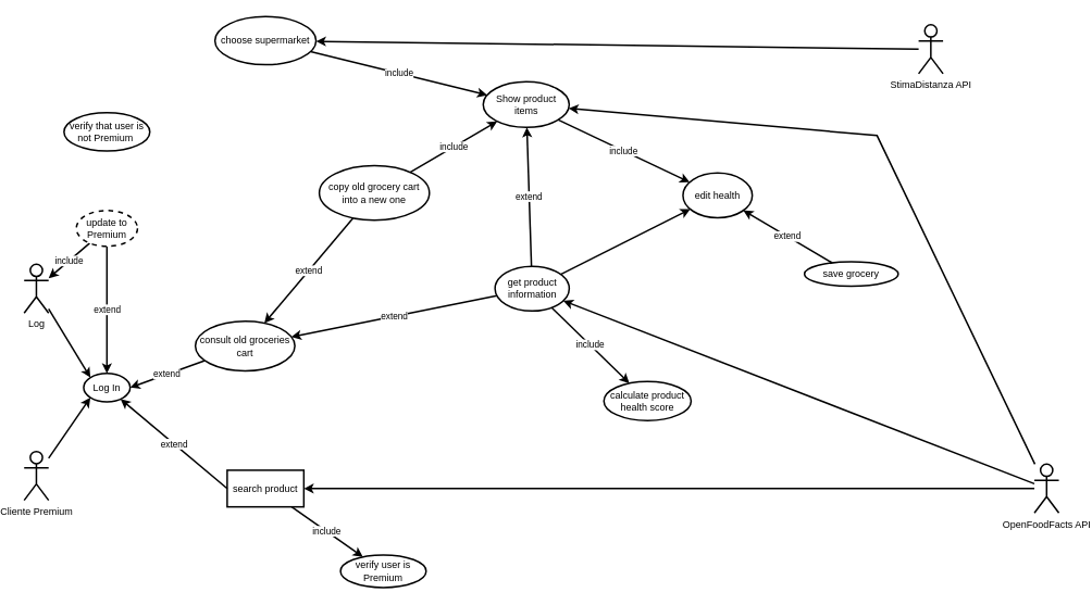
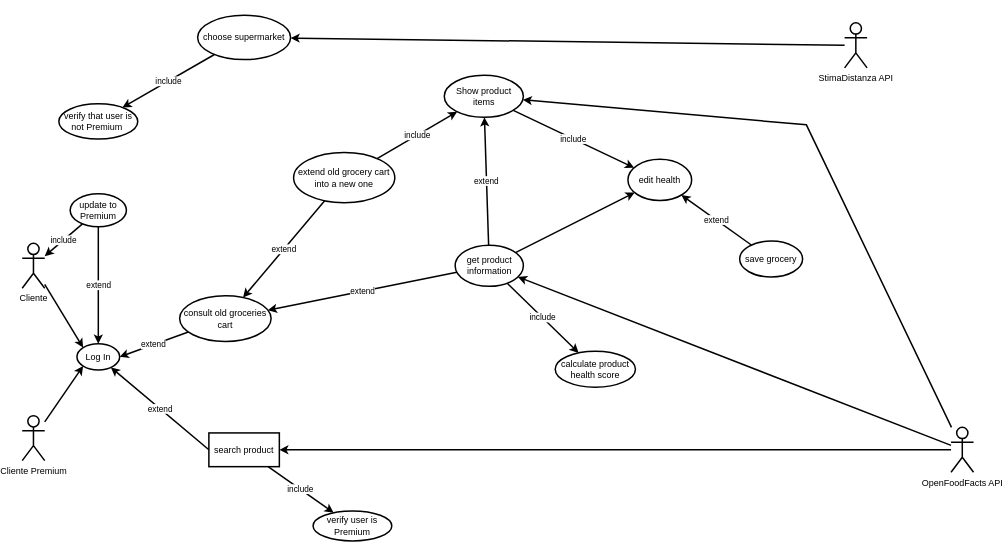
  <mxCell id="0" />
  <mxCell id="1" parent="0" />
- <mxCell id="2" value="Log&lt;br&gt;" style="shape=umlActor;verticalLabelPosition=bottom;verticalAlign=top;html=1;outlineConnect=0;shadow=0;strokeWidth=2;" parent="1" vertex="1"><mxGeometry x="20" y="324" width="30" height="60" as="geometry" /></mxCell>
+ <mxCell id="2" value="Cliente&lt;br&gt;" style="shape=umlActor;verticalLabelPosition=bottom;verticalAlign=top;html=1;outlineConnect=0;shadow=0;strokeWidth=2;" parent="1" vertex="1"><mxGeometry x="20" y="324" width="30" height="60" as="geometry" /></mxCell>
  <mxCell id="3" value="Show product items" style="ellipse;whiteSpace=wrap;html=1;shadow=0;strokeWidth=2;" parent="1" vertex="1"><mxGeometry x="583" y="100" width="105.5" height="56" as="geometry" /></mxCell>
  <mxCell id="4" value="edit health" style="ellipse;whiteSpace=wrap;html=1;shadow=0;strokeWidth=2;" parent="1" vertex="1"><mxGeometry x="828" y="212" width="85" height="55" as="geometry" /></mxCell>
- <mxCell id="5" value="save grocery" style="ellipse;whiteSpace=wrap;html=1;shadow=0;strokeWidth=2;" parent="1" vertex="1"><mxGeometry x="977" y="321" width="115" height="30" as="geometry" /></mxCell>
+ <mxCell id="5" value="save grocery" style="ellipse;whiteSpace=wrap;html=1;shadow=0;strokeWidth=2;" parent="1" vertex="1"><mxGeometry x="977" y="321" width="84" height="48" as="geometry" /></mxCell>
  <mxCell id="6" value="choose supermarket" style="ellipse;whiteSpace=wrap;html=1;shadow=0;strokeWidth=2;" parent="1" vertex="1"><mxGeometry x="254" y="20" width="124" height="59" as="geometry" /></mxCell>
  <mxCell id="7" style="edgeStyle=none;rounded=0;sketch=0;orthogonalLoop=1;jettySize=auto;html=1;shadow=0;strokeColor=default;strokeWidth=2;startArrow=none;startFill=0;endArrow=classic;endFill=1;" edge="1" parent="1" source="8" target="3"><mxGeometry relative="1" as="geometry"><Array as="points"><mxPoint x="1066" y="166" /></Array></mxGeometry></mxCell>
  <mxCell id="8" value="OpenFoodFacts API&lt;br&gt;" style="shape=umlActor;verticalLabelPosition=bottom;verticalAlign=top;html=1;outlineConnect=0;shadow=0;strokeWidth=2;" parent="1" vertex="1"><mxGeometry x="1259" y="569.5" width="30" height="60" as="geometry" /></mxCell>
  <mxCell id="9" value="StimaDistanza API" style="shape=umlActor;verticalLabelPosition=bottom;verticalAlign=top;html=1;outlineConnect=0;shadow=0;strokeWidth=2;" parent="1" vertex="1"><mxGeometry x="1117" y="30" width="30" height="60" as="geometry" /></mxCell>
  <mxCell id="10" value="include" style="edgeStyle=none;rounded=0;orthogonalLoop=1;jettySize=auto;html=1;shadow=0;strokeWidth=2;" parent="1" source="11" target="37" edge="1"><mxGeometry relative="1" as="geometry" /></mxCell>
  <mxCell id="11" value="search product" style="whiteSpace=wrap;html=1;shadow=0;strokeWidth=2;rounded=0;" parent="1" vertex="1"><mxGeometry x="269" y="577" width="94" height="45" as="geometry" /></mxCell>
  <mxCell id="12" value="" style="endArrow=classic;html=1;rounded=0;shadow=0;strokeWidth=2;" parent="1" source="8" target="11" edge="1"><mxGeometry width="50" height="50" relative="1" as="geometry"><mxPoint x="494" y="34" as="sourcePoint" /><mxPoint x="620" y="97" as="targetPoint" /></mxGeometry></mxCell>
  <mxCell id="13" value="include" style="endArrow=classic;html=1;rounded=0;shadow=0;strokeWidth=2;" parent="1" source="17" target="14" edge="1"><mxGeometry width="50" height="50" relative="1" as="geometry"><mxPoint x="782.5" y="-60" as="sourcePoint" /><mxPoint x="732.5" y="17" as="targetPoint" /></mxGeometry></mxCell>
  <mxCell id="14" value="calculate product health score" style="ellipse;whiteSpace=wrap;html=1;shadow=0;strokeWidth=2;" parent="1" vertex="1"><mxGeometry x="731" y="468" width="107" height="48" as="geometry" /></mxCell>
  <mxCell id="15" value="" style="endArrow=classic;html=1;rounded=0;shadow=0;strokeWidth=2;" parent="1" source="9" target="6" edge="1"><mxGeometry width="50" height="50" relative="1" as="geometry"><mxPoint x="439" y="533" as="sourcePoint" /><mxPoint x="489" y="483" as="targetPoint" /></mxGeometry></mxCell>
  <mxCell id="16" style="edgeStyle=none;rounded=0;sketch=0;orthogonalLoop=1;jettySize=auto;html=1;shadow=0;strokeColor=default;strokeWidth=2;startArrow=none;startFill=0;endArrow=classic;endFill=1;" edge="1" parent="1" source="17" target="4"><mxGeometry relative="1" as="geometry" /></mxCell>
  <mxCell id="17" value="get product information" style="ellipse;whiteSpace=wrap;html=1;shadow=0;strokeWidth=2;" parent="1" vertex="1"><mxGeometry x="597.5" y="326.5" width="91" height="55" as="geometry" /></mxCell>
  <mxCell id="18" value="" style="endArrow=classic;html=1;rounded=0;shadow=0;strokeWidth=2;" parent="1" source="8" target="17" edge="1"><mxGeometry width="50" height="50" relative="1" as="geometry"><mxPoint x="460" y="46" as="sourcePoint" /><mxPoint x="510" y="-4" as="targetPoint" /></mxGeometry></mxCell>
  <mxCell id="19" value="include" style="edgeStyle=none;rounded=0;orthogonalLoop=1;jettySize=auto;html=1;startArrow=none;startFill=0;endArrow=classic;endFill=1;shadow=0;strokeWidth=2;" edge="1" parent="1" source="20" target="3"><mxGeometry x="0.002" relative="1" as="geometry"><mxPoint x="581.5" y="150.5" as="targetPoint" /><mxPoint as="offset" /></mxGeometry></mxCell>
- <mxCell id="20" value="copy old grocery cart into a new one" style="ellipse;whiteSpace=wrap;html=1;shadow=0;strokeWidth=2;" parent="1" vertex="1"><mxGeometry x="382" y="203" width="135" height="67" as="geometry" /></mxCell>
- <mxCell id="21" value="include" style="endArrow=classic;html=1;rounded=0;startArrow=none;startFill=0;endFill=1;shadow=0;strokeWidth=2;" parent="1" source="6" target="3" edge="1"><mxGeometry x="0.004" width="50" height="50" relative="1" as="geometry"><mxPoint x="432" y="308" as="sourcePoint" /><mxPoint x="534.68" y="109.602" as="targetPoint" /><mxPoint as="offset" /></mxGeometry></mxCell>
+ <mxCell id="20" value="extend old grocery cart into a new one" style="ellipse;whiteSpace=wrap;html=1;shadow=0;strokeWidth=2;" parent="1" vertex="1"><mxGeometry x="382" y="203" width="135" height="67" as="geometry" /></mxCell>
+ <mxCell id="21" value="include" style="endArrow=classic;html=1;rounded=0;startArrow=none;startFill=0;endFill=1;shadow=0;strokeWidth=2;" parent="1" source="6" target="36" edge="1"><mxGeometry x="0.004" width="50" height="50" relative="1" as="geometry"><mxPoint x="432" y="308" as="sourcePoint" /><mxPoint x="534.68" y="109.602" as="targetPoint" /><mxPoint as="offset" /></mxGeometry></mxCell>
  <mxCell id="22" value="include" style="endArrow=classic;html=1;rounded=0;startArrow=none;startFill=0;endFill=1;shadow=0;strokeWidth=2;" parent="1" source="3" target="4" edge="1"><mxGeometry width="50" height="50" relative="1" as="geometry"><mxPoint x="644" y="123" as="sourcePoint" /><mxPoint x="446" y="411" as="targetPoint" /></mxGeometry></mxCell>
  <mxCell id="23" value="extend" style="endArrow=classic;html=1;rounded=0;shadow=0;strokeWidth=2;" parent="1" source="20" target="32" edge="1"><mxGeometry width="50" height="50" relative="1" as="geometry"><mxPoint x="455" y="507" as="sourcePoint" /><mxPoint x="505" y="457" as="targetPoint" /></mxGeometry></mxCell>
  <mxCell id="24" value="extend" style="endArrow=none;html=1;rounded=0;startArrow=classic;startFill=1;endFill=0;shadow=0;strokeWidth=2;" parent="1" source="4" target="5" edge="1"><mxGeometry x="-0.003" width="50" height="50" relative="1" as="geometry"><mxPoint x="516" y="399" as="sourcePoint" /><mxPoint x="566" y="349" as="targetPoint" /><mxPoint as="offset" /></mxGeometry></mxCell>
  <mxCell id="25" value="Cliente Premium" style="shape=umlActor;verticalLabelPosition=bottom;verticalAlign=top;html=1;outlineConnect=0;shadow=0;strokeWidth=2;" parent="1" vertex="1"><mxGeometry x="20" y="554" width="30" height="60" as="geometry" /></mxCell>
  <mxCell id="26" value="extend" style="rounded=0;orthogonalLoop=1;jettySize=auto;html=1;exitX=0;exitY=0.5;exitDx=0;exitDy=0;shadow=0;strokeWidth=2;" parent="1" source="11" target="27" edge="1"><mxGeometry relative="1" as="geometry" /></mxCell>
  <mxCell id="27" value="Log In" style="ellipse;whiteSpace=wrap;html=1;shadow=0;strokeWidth=2;" parent="1" vertex="1"><mxGeometry x="93" y="458" width="57" height="35" as="geometry" /></mxCell>
  <mxCell id="28" value="" style="endArrow=classic;html=1;rounded=0;entryX=0;entryY=0;entryDx=0;entryDy=0;shadow=0;strokeWidth=2;" parent="1" source="2" target="27" edge="1"><mxGeometry width="50" height="50" relative="1" as="geometry"><mxPoint x="615" y="454" as="sourcePoint" /><mxPoint x="665" y="404" as="targetPoint" /></mxGeometry></mxCell>
  <mxCell id="29" value="" style="endArrow=classic;html=1;rounded=0;entryX=0;entryY=1;entryDx=0;entryDy=0;shadow=0;strokeWidth=2;" parent="1" source="25" target="27" edge="1"><mxGeometry width="50" height="50" relative="1" as="geometry"><mxPoint x="615" y="454" as="sourcePoint" /><mxPoint x="665" y="404" as="targetPoint" /></mxGeometry></mxCell>
  <mxCell id="30" value="extend" style="edgeStyle=none;rounded=0;orthogonalLoop=1;jettySize=auto;html=1;entryX=1;entryY=0.5;entryDx=0;entryDy=0;shadow=0;strokeWidth=2;" parent="1" source="32" target="27" edge="1"><mxGeometry relative="1" as="geometry" /></mxCell>
  <mxCell id="31" value="extend&lt;br&gt;" style="edgeStyle=none;rounded=0;orthogonalLoop=1;jettySize=auto;html=1;startArrow=classic;startFill=1;endArrow=none;endFill=0;shadow=0;strokeWidth=2;" edge="1" parent="1" source="32" target="17"><mxGeometry relative="1" as="geometry" /></mxCell>
  <mxCell id="32" value="consult old groceries cart" style="ellipse;whiteSpace=wrap;html=1;shadow=0;strokeWidth=2;" parent="1" vertex="1"><mxGeometry x="230" y="394" width="122" height="61" as="geometry" /></mxCell>
  <mxCell id="33" value="extend" style="edgeStyle=none;rounded=0;orthogonalLoop=1;jettySize=auto;html=1;shadow=0;strokeWidth=2;" parent="1" source="35" target="27" edge="1"><mxGeometry relative="1" as="geometry" /></mxCell>
  <mxCell id="34" value="include" style="edgeStyle=none;rounded=0;orthogonalLoop=1;jettySize=auto;html=1;shadow=0;strokeWidth=2;" parent="1" source="35" target="2" edge="1"><mxGeometry relative="1" as="geometry" /></mxCell>
- <mxCell id="35" value="update to Premium" style="ellipse;whiteSpace=wrap;html=1;shadow=0;strokeWidth=2;dashed=1;" parent="1" vertex="1"><mxGeometry x="84" y="258" width="75" height="44" as="geometry" /></mxCell>
+ <mxCell id="35" value="update to Premium" style="ellipse;whiteSpace=wrap;html=1;shadow=0;strokeWidth=2;" parent="1" vertex="1"><mxGeometry x="84" y="258" width="75" height="44" as="geometry" /></mxCell>
  <mxCell id="36" value="verify that user is not Premium&amp;nbsp;" style="ellipse;whiteSpace=wrap;html=1;shadow=0;strokeWidth=2;" parent="1" vertex="1"><mxGeometry x="68.88" y="138" width="105.25" height="47" as="geometry" /></mxCell>
  <mxCell id="37" value="verify user is Premium" style="ellipse;whiteSpace=wrap;html=1;shadow=0;strokeWidth=2;" parent="1" vertex="1"><mxGeometry x="408" y="681" width="105" height="40" as="geometry" /></mxCell>
  <mxCell id="38" value="extend" style="edgeStyle=none;rounded=0;orthogonalLoop=1;jettySize=auto;html=1;startArrow=classic;startFill=1;endArrow=none;endFill=0;shadow=0;strokeWidth=2;" edge="1" parent="1" source="3" target="17"><mxGeometry relative="1" as="geometry"><mxPoint x="607.551" y="146.847" as="sourcePoint" /></mxGeometry></mxCell>
